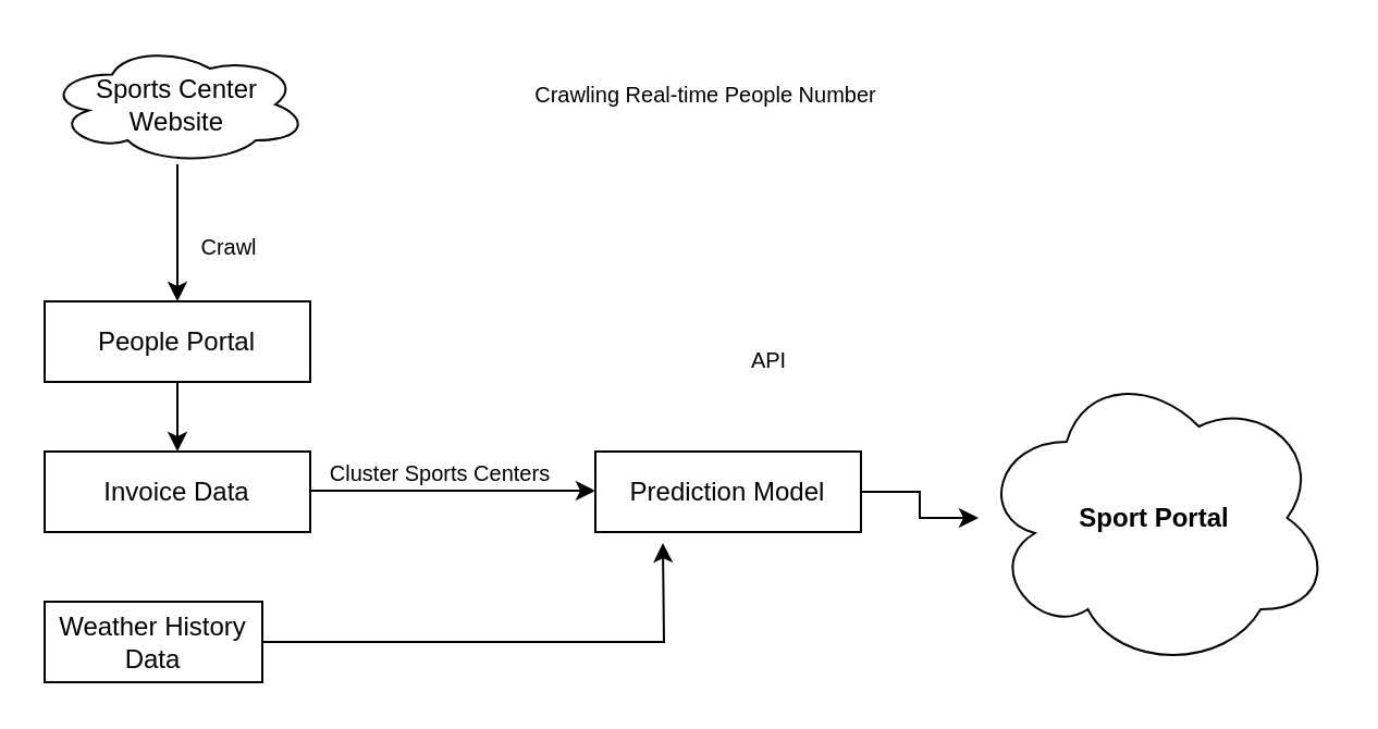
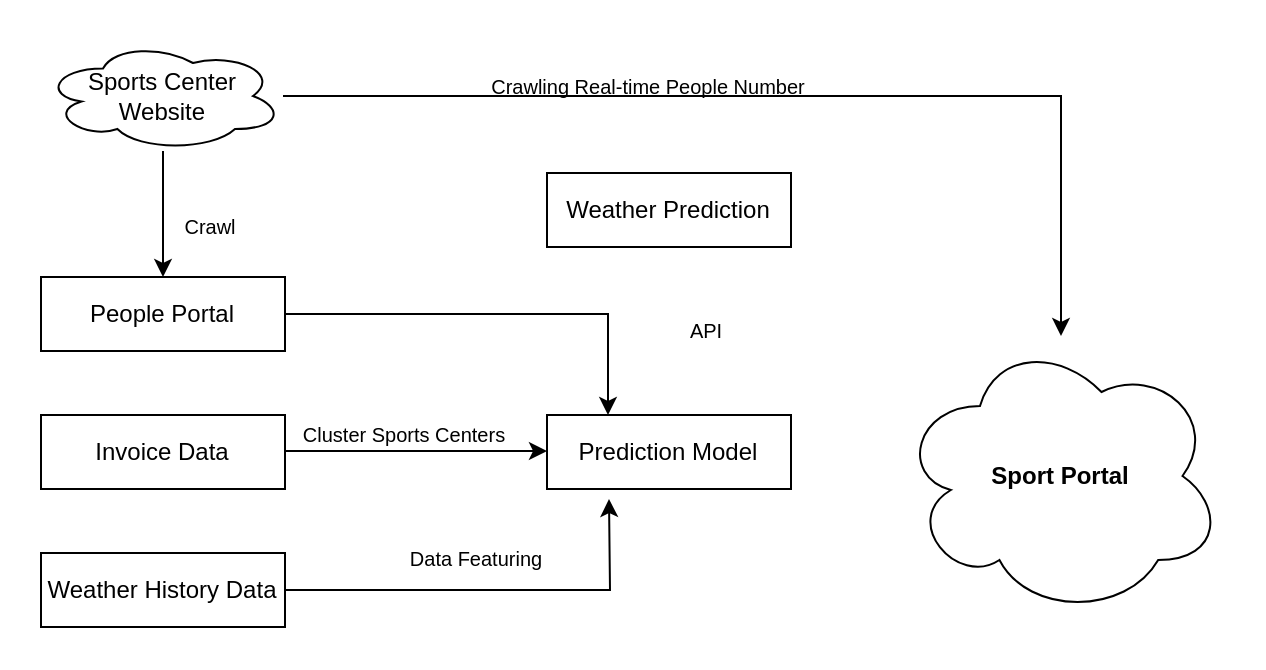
  <mxCell id="0" />
  <mxCell id="1" parent="0" />
  <mxCell id="2" value="Invoice Data" style="rounded=0;whiteSpace=wrap;html=1;" vertex="1" parent="1"><mxGeometry x="20" y="207" width="122" height="37" as="geometry" /></mxCell>
  <mxCell id="3" style="edgeStyle=orthogonalEdgeStyle;rounded=0;orthogonalLoop=1;jettySize=auto;html=1;" edge="1" parent="1" source="4"><mxGeometry relative="1" as="geometry"><mxPoint x="304" y="249" as="targetPoint" /></mxGeometry></mxCell>
- <mxCell id="4" value="Weather History Data" style="rounded=0;whiteSpace=wrap;html=1;" vertex="1" parent="1"><mxGeometry x="20" y="276" width="100" height="37" as="geometry" /></mxCell>
- <mxCell id="5" style="edgeStyle=orthogonalEdgeStyle;rounded=0;orthogonalLoop=1;jettySize=auto;html=1;" edge="1" parent="1" source="6" target="2"><mxGeometry relative="1" as="geometry" /></mxCell>
+ <mxCell id="4" value="Weather History Data" style="rounded=0;whiteSpace=wrap;html=1;" vertex="1" parent="1"><mxGeometry x="20" y="276" width="122" height="37" as="geometry" /></mxCell>
+ <mxCell id="5" style="edgeStyle=orthogonalEdgeStyle;rounded=0;orthogonalLoop=1;jettySize=auto;html=1;entryX=0.25;entryY=0;entryDx=0;entryDy=0;" edge="1" parent="1" source="6" target="10"><mxGeometry relative="1" as="geometry" /></mxCell>
  <mxCell id="6" value="People Portal" style="rounded=0;whiteSpace=wrap;html=1;" vertex="1" parent="1"><mxGeometry x="20" y="138" width="122" height="37" as="geometry" /></mxCell>
  <mxCell id="7" value="" style="endArrow=classic;html=1;" edge="1" parent="1"><mxGeometry width="50" height="50" relative="1" as="geometry"><mxPoint x="142" y="225" as="sourcePoint" /><mxPoint x="273" y="225" as="targetPoint" /></mxGeometry></mxCell>
  <mxCell id="8" value="&lt;font style=&quot;font-size: 10px&quot;&gt;Cluster Sports Centers&lt;/font&gt;" style="text;html=1;strokeColor=none;fillColor=none;align=center;verticalAlign=middle;whiteSpace=wrap;rounded=0;" vertex="1" parent="1"><mxGeometry x="144" y="207" width="116" height="20" as="geometry" /></mxCell>
- <mxCell id="9" value="" style="edgeStyle=orthogonalEdgeStyle;rounded=0;orthogonalLoop=1;jettySize=auto;html=1;" edge="1" parent="1" source="10" target="18"><mxGeometry relative="1" as="geometry" /></mxCell>
  <mxCell id="10" value="Prediction Model" style="rounded=0;whiteSpace=wrap;html=1;" vertex="1" parent="1"><mxGeometry x="273" y="207" width="122" height="37" as="geometry" /></mxCell>
+ <mxCell id="11" value="Weather Prediction" style="rounded=0;whiteSpace=wrap;html=1;" vertex="1" parent="1"><mxGeometry x="273" y="86" width="122" height="37" as="geometry" /></mxCell>
  <mxCell id="12" value="" style="edgeStyle=orthogonalEdgeStyle;rounded=0;orthogonalLoop=1;jettySize=auto;html=1;" edge="1" parent="1" source="14" target="6"><mxGeometry relative="1" as="geometry" /></mxCell>
+ <mxCell id="13" style="edgeStyle=orthogonalEdgeStyle;rounded=0;orthogonalLoop=1;jettySize=auto;html=1;" edge="1" parent="1" source="14" target="18"><mxGeometry relative="1" as="geometry" /></mxCell>
  <mxCell id="14" value="Sports Center&lt;br&gt;Website" style="ellipse;shape=cloud;whiteSpace=wrap;html=1;" vertex="1" parent="1"><mxGeometry x="21" y="20" width="120" height="55" as="geometry" /></mxCell>
  <mxCell id="15" value="&lt;font style=&quot;font-size: 10px&quot;&gt;Crawl&lt;/font&gt;" style="text;html=1;strokeColor=none;fillColor=none;align=center;verticalAlign=middle;whiteSpace=wrap;rounded=0;rotation=0;" vertex="1" parent="1"><mxGeometry x="85" y="103" width="40" height="20" as="geometry" /></mxCell>
+ <mxCell id="16" value="&lt;span style=&quot;font-size: 10px&quot;&gt;Data Featuring&lt;/span&gt;" style="text;html=1;strokeColor=none;fillColor=none;align=center;verticalAlign=middle;whiteSpace=wrap;rounded=0;" vertex="1" parent="1"><mxGeometry x="180" y="269" width="116" height="20" as="geometry" /></mxCell>
  <mxCell id="17" value="&lt;font style=&quot;font-size: 10px&quot;&gt;API&lt;br&gt;&lt;/font&gt;" style="text;html=1;strokeColor=none;fillColor=none;align=center;verticalAlign=middle;whiteSpace=wrap;rounded=0;rotation=0;" vertex="1" parent="1"><mxGeometry x="333" y="155" width="40" height="20" as="geometry" /></mxCell>
  <mxCell id="18" value="&lt;b&gt;Sport Portal&lt;/b&gt;" style="ellipse;shape=cloud;whiteSpace=wrap;html=1;" vertex="1" parent="1"><mxGeometry x="449" y="167.5" width="162" height="140" as="geometry" /></mxCell>
  <mxCell id="19" value="&lt;font style=&quot;font-size: 10px&quot;&gt;Crawling Real-time People Number&lt;/font&gt;" style="text;html=1;strokeColor=none;fillColor=none;align=center;verticalAlign=middle;whiteSpace=wrap;rounded=0;rotation=0;" vertex="1" parent="1"><mxGeometry x="235" y="33" width="178" height="20" as="geometry" /></mxCell>
